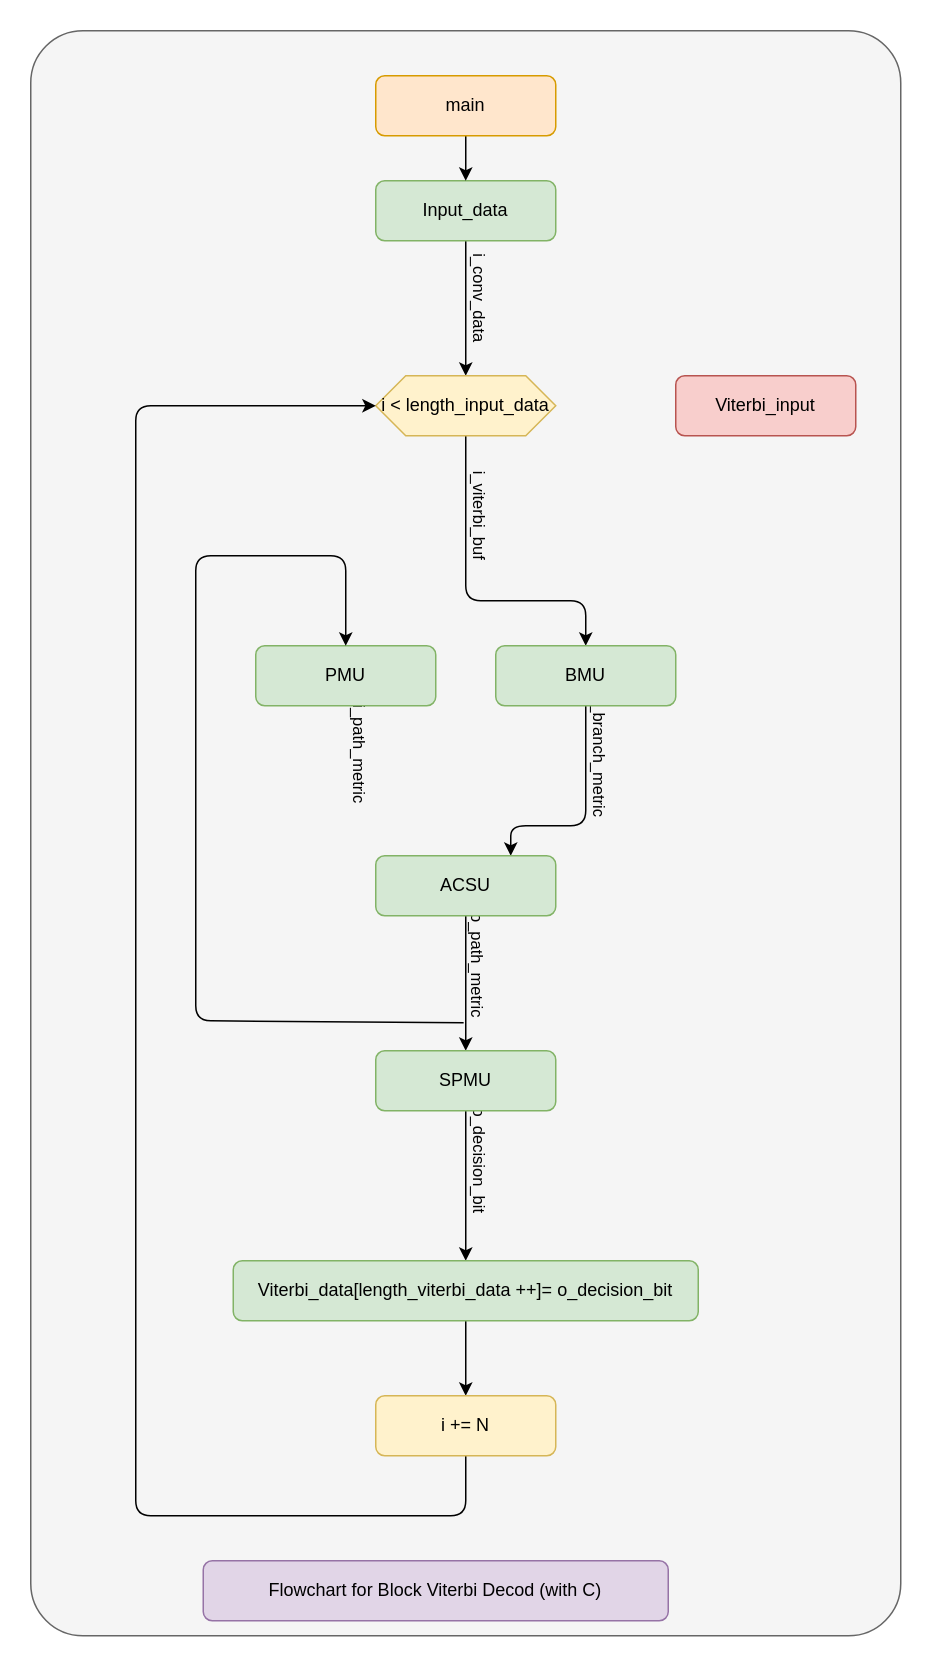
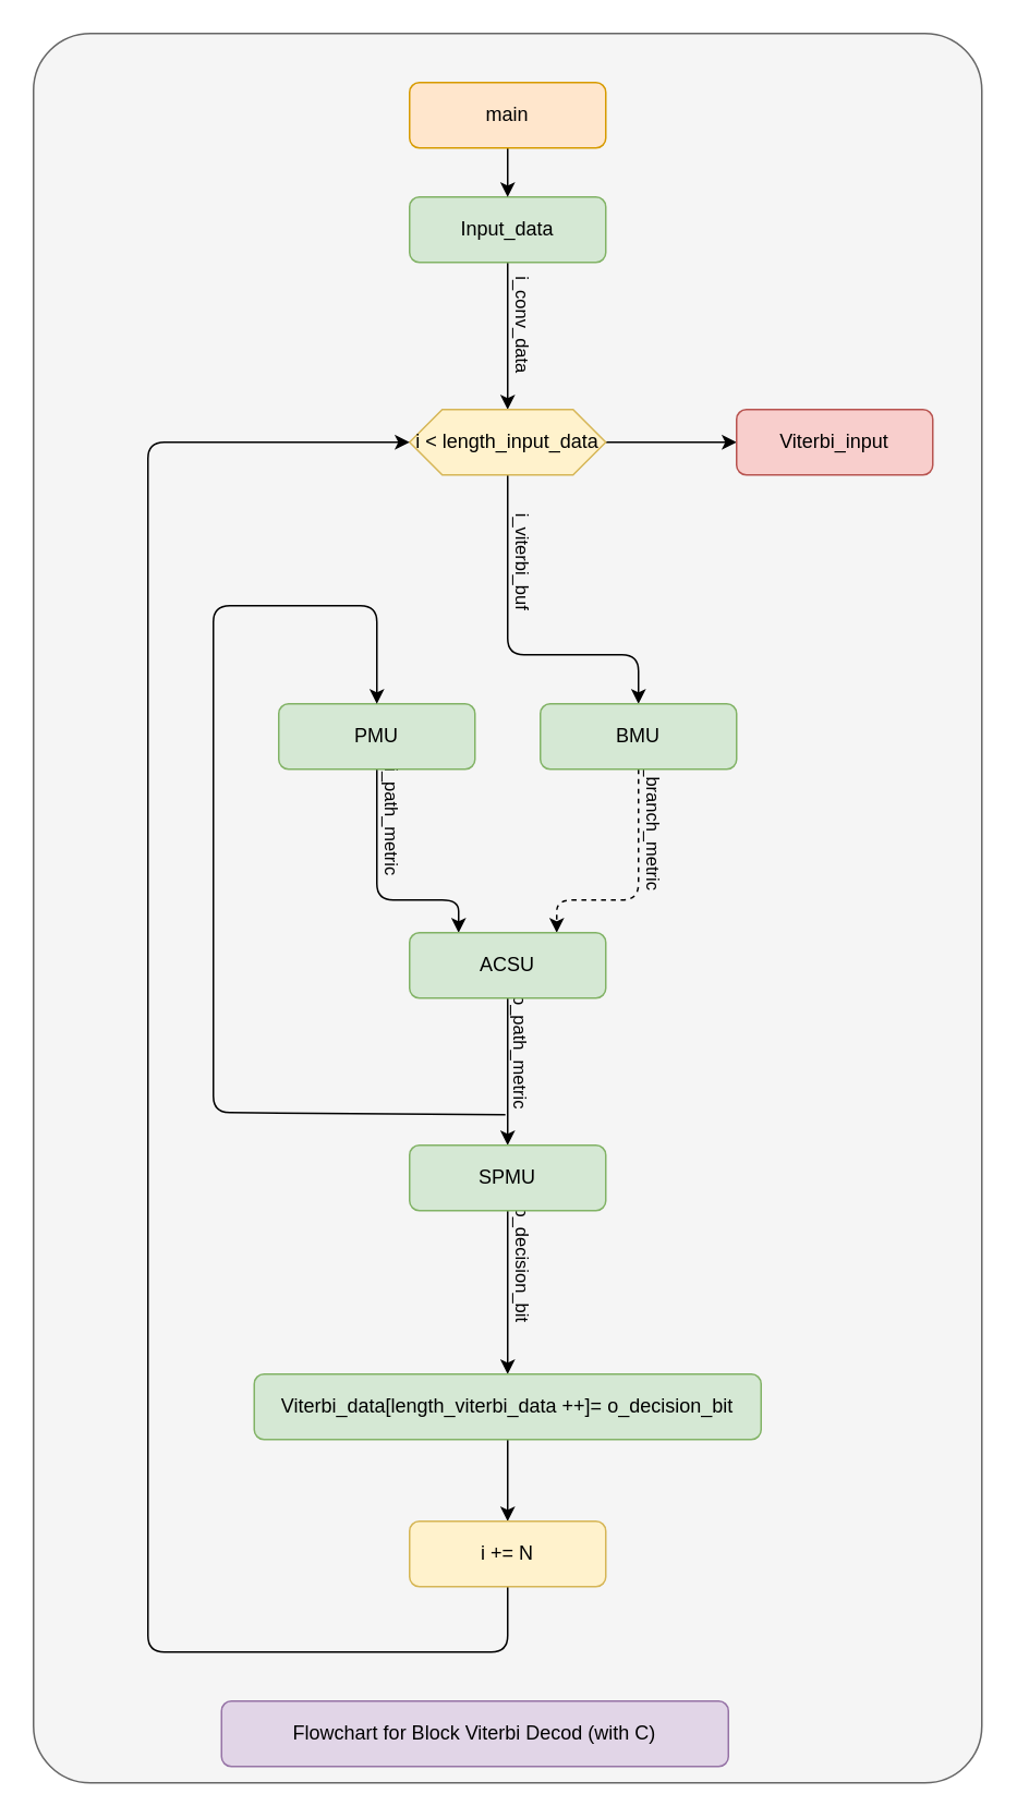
  <mxCell id="0" />
  <mxCell id="1" parent="0" />
  <mxCell id="2" value="" style="rounded=1;whiteSpace=wrap;html=1;arcSize=6;fillColor=#f5f5f5;fontColor=#333333;strokeColor=#666666;" parent="1" vertex="1"><mxGeometry x="20" y="20" width="580" height="1070" as="geometry" /></mxCell>
  <mxCell id="3" style="edgeStyle=none;html=1;exitX=0.5;exitY=1;exitDx=0;exitDy=0;entryX=0.5;entryY=0;entryDx=0;entryDy=0;" parent="1" source="10" target="15" edge="1"><mxGeometry relative="1" as="geometry" /></mxCell>
  <mxCell id="4" value="i_conv_data" style="edgeLabel;html=1;align=center;verticalAlign=middle;resizable=0;points=[];labelBackgroundColor=none;rotation=90;" parent="3" vertex="1" connectable="0"><mxGeometry x="-0.435" y="1" relative="1" as="geometry"><mxPoint x="9" y="12" as="offset" /></mxGeometry></mxCell>
  <mxCell id="5" value="i_viterbi_buf" style="edgeLabel;html=1;align=center;verticalAlign=middle;resizable=0;points=[];labelBackgroundColor=none;rotation=90;" parent="3" vertex="1" connectable="0"><mxGeometry x="-0.435" y="1" relative="1" as="geometry"><mxPoint x="9" y="157" as="offset" /></mxGeometry></mxCell>
  <mxCell id="6" value="i_path_metric" style="edgeLabel;html=1;align=center;verticalAlign=middle;resizable=0;points=[];labelBackgroundColor=none;rotation=90;" parent="3" vertex="1" connectable="0"><mxGeometry x="-0.435" y="1" relative="1" as="geometry"><mxPoint x="-71" y="316" as="offset" /></mxGeometry></mxCell>
  <mxCell id="7" value="i_branch_metric" style="edgeLabel;html=1;align=center;verticalAlign=middle;resizable=0;points=[];labelBackgroundColor=none;rotation=90;" parent="3" vertex="1" connectable="0"><mxGeometry x="-0.435" y="1" relative="1" as="geometry"><mxPoint x="89" y="319" as="offset" /></mxGeometry></mxCell>
  <mxCell id="8" value="o_path_metric" style="edgeLabel;html=1;align=center;verticalAlign=middle;resizable=0;points=[];labelBackgroundColor=none;rotation=90;" parent="3" vertex="1" connectable="0"><mxGeometry x="-0.435" y="1" relative="1" as="geometry"><mxPoint x="8" y="457" as="offset" /></mxGeometry></mxCell>
  <mxCell id="9" value="o_decision_bit" style="edgeLabel;html=1;align=center;verticalAlign=middle;resizable=0;points=[];labelBackgroundColor=none;rotation=90;" parent="3" vertex="1" connectable="0"><mxGeometry x="-0.435" y="1" relative="1" as="geometry"><mxPoint x="9" y="587" as="offset" /></mxGeometry></mxCell>
  <mxCell id="10" value="Input_data" style="rounded=1;whiteSpace=wrap;html=1;fillColor=#d5e8d4;strokeColor=#82b366;" parent="1" vertex="1"><mxGeometry x="250" y="120" width="120" height="40" as="geometry" /></mxCell>
  <mxCell id="11" style="edgeStyle=none;html=1;exitX=0.5;exitY=1;exitDx=0;exitDy=0;entryX=0.5;entryY=0;entryDx=0;entryDy=0;" parent="1" source="12" target="10" edge="1"><mxGeometry relative="1" as="geometry" /></mxCell>
  <mxCell id="12" value="main" style="rounded=1;whiteSpace=wrap;html=1;fillColor=#ffe6cc;strokeColor=#d79b00;" parent="1" vertex="1"><mxGeometry x="250" y="50" width="120" height="40" as="geometry" /></mxCell>
  <mxCell id="13" style="edgeStyle=none;html=1;exitX=0.5;exitY=1;exitDx=0;exitDy=0;entryX=0.5;entryY=0;entryDx=0;entryDy=0;" parent="1" source="15" target="17" edge="1"><mxGeometry relative="1" as="geometry"><Array as="points"><mxPoint x="310" y="400" /><mxPoint x="390" y="400" /></Array></mxGeometry></mxCell>
+ <mxCell id="14" style="edgeStyle=none;html=1;exitX=1;exitY=0.5;exitDx=0;exitDy=0;entryX=0;entryY=0.5;entryDx=0;entryDy=0;" parent="1" source="15" target="29" edge="1"><mxGeometry relative="1" as="geometry" /></mxCell>
  <mxCell id="15" value="&lt;span style=&quot;color: rgb(0, 0, 0); text-wrap-mode: nowrap;&quot;&gt;i &amp;lt; length_input_data&lt;/span&gt;" style="shape=hexagon;perimeter=hexagonPerimeter2;whiteSpace=wrap;html=1;fixedSize=1;fillColor=#fff2cc;strokeColor=#d6b656;" parent="1" vertex="1"><mxGeometry x="250" y="250" width="120" height="40" as="geometry" /></mxCell>
- <mxCell id="16" style="edgeStyle=none;html=1;exitX=0.5;exitY=1;exitDx=0;exitDy=0;entryX=0.75;entryY=0;entryDx=0;entryDy=0;" parent="1" source="17" target="21" edge="1"><mxGeometry relative="1" as="geometry"><Array as="points"><mxPoint x="390" y="550" /><mxPoint x="340" y="550" /></Array></mxGeometry></mxCell>
+ <mxCell id="16" style="edgeStyle=none;html=1;exitX=0.5;exitY=1;exitDx=0;exitDy=0;entryX=0.75;entryY=0;entryDx=0;entryDy=0;dashed=1;" parent="1" source="17" target="21" edge="1"><mxGeometry relative="1" as="geometry"><Array as="points"><mxPoint x="390" y="550" /><mxPoint x="340" y="550" /></Array></mxGeometry></mxCell>
  <mxCell id="17" value="BMU" style="rounded=1;whiteSpace=wrap;html=1;fillColor=#d5e8d4;strokeColor=#82b366;" parent="1" vertex="1"><mxGeometry x="330" y="430" width="120" height="40" as="geometry" /></mxCell>
+ <mxCell id="18" style="edgeStyle=none;html=1;exitX=0.5;exitY=1;exitDx=0;exitDy=0;entryX=0.25;entryY=0;entryDx=0;entryDy=0;" parent="1" source="19" target="21" edge="1"><mxGeometry relative="1" as="geometry"><Array as="points"><mxPoint x="230" y="550" /><mxPoint x="280" y="550" /></Array></mxGeometry></mxCell>
  <mxCell id="19" value="PMU" style="rounded=1;whiteSpace=wrap;html=1;fillColor=#d5e8d4;strokeColor=#82b366;" parent="1" vertex="1"><mxGeometry x="170" y="430" width="120" height="40" as="geometry" /></mxCell>
  <mxCell id="20" style="edgeStyle=none;html=1;exitX=0.5;exitY=1;exitDx=0;exitDy=0;entryX=0.5;entryY=0;entryDx=0;entryDy=0;" parent="1" source="21" target="23" edge="1"><mxGeometry relative="1" as="geometry" /></mxCell>
  <mxCell id="21" value="ACSU" style="rounded=1;whiteSpace=wrap;html=1;fillColor=#d5e8d4;strokeColor=#82b366;" parent="1" vertex="1"><mxGeometry x="250" y="570" width="120" height="40" as="geometry" /></mxCell>
  <mxCell id="22" style="edgeStyle=none;html=1;exitX=0.5;exitY=1;exitDx=0;exitDy=0;entryX=0.5;entryY=0;entryDx=0;entryDy=0;" parent="1" source="23" target="26" edge="1"><mxGeometry relative="1" as="geometry" /></mxCell>
  <mxCell id="23" value="SPMU" style="rounded=1;whiteSpace=wrap;html=1;fillColor=#d5e8d4;strokeColor=#82b366;" parent="1" vertex="1"><mxGeometry x="250" y="700" width="120" height="40" as="geometry" /></mxCell>
  <mxCell id="24" style="edgeStyle=none;html=1;exitX=-1.4;exitY=0.792;exitDx=0;exitDy=0;entryX=0.5;entryY=0;entryDx=0;entryDy=0;exitPerimeter=0;" parent="1" source="20" target="19" edge="1"><mxGeometry relative="1" as="geometry"><Array as="points"><mxPoint x="130" y="680" /><mxPoint x="130" y="370" /><mxPoint x="230" y="370" /></Array></mxGeometry></mxCell>
  <mxCell id="25" style="edgeStyle=none;html=1;exitX=0.5;exitY=1;exitDx=0;exitDy=0;entryX=0.5;entryY=0;entryDx=0;entryDy=0;" parent="1" source="26" target="28" edge="1"><mxGeometry relative="1" as="geometry" /></mxCell>
  <mxCell id="26" value="Viterbi_data[length_viterbi_data ++]= o_decision_bit" style="rounded=1;whiteSpace=wrap;html=1;fillColor=#d5e8d4;strokeColor=#82b366;" parent="1" vertex="1"><mxGeometry x="155" y="840" width="310" height="40" as="geometry" /></mxCell>
  <mxCell id="27" style="edgeStyle=none;html=1;exitX=0.5;exitY=1;exitDx=0;exitDy=0;entryX=0;entryY=0.5;entryDx=0;entryDy=0;" parent="1" source="28" target="15" edge="1"><mxGeometry relative="1" as="geometry"><Array as="points"><mxPoint x="310" y="1010" /><mxPoint x="90" y="1010" /><mxPoint x="90" y="270" /></Array></mxGeometry></mxCell>
  <mxCell id="28" value="i += N" style="rounded=1;whiteSpace=wrap;html=1;fillColor=#fff2cc;strokeColor=#d6b656;" parent="1" vertex="1"><mxGeometry x="250" y="930" width="120" height="40" as="geometry" /></mxCell>
  <mxCell id="29" value="Viterbi_input" style="rounded=1;whiteSpace=wrap;html=1;fillColor=#f8cecc;strokeColor=#b85450;" parent="1" vertex="1"><mxGeometry x="450" y="250" width="120" height="40" as="geometry" /></mxCell>
  <mxCell id="30" value="Flowchart for Block Viterbi Decod (with C)" style="rounded=1;whiteSpace=wrap;html=1;fillColor=#e1d5e7;strokeColor=#9673a6;" parent="1" vertex="1"><mxGeometry x="135" y="1040" width="310" height="40" as="geometry" /></mxCell>
